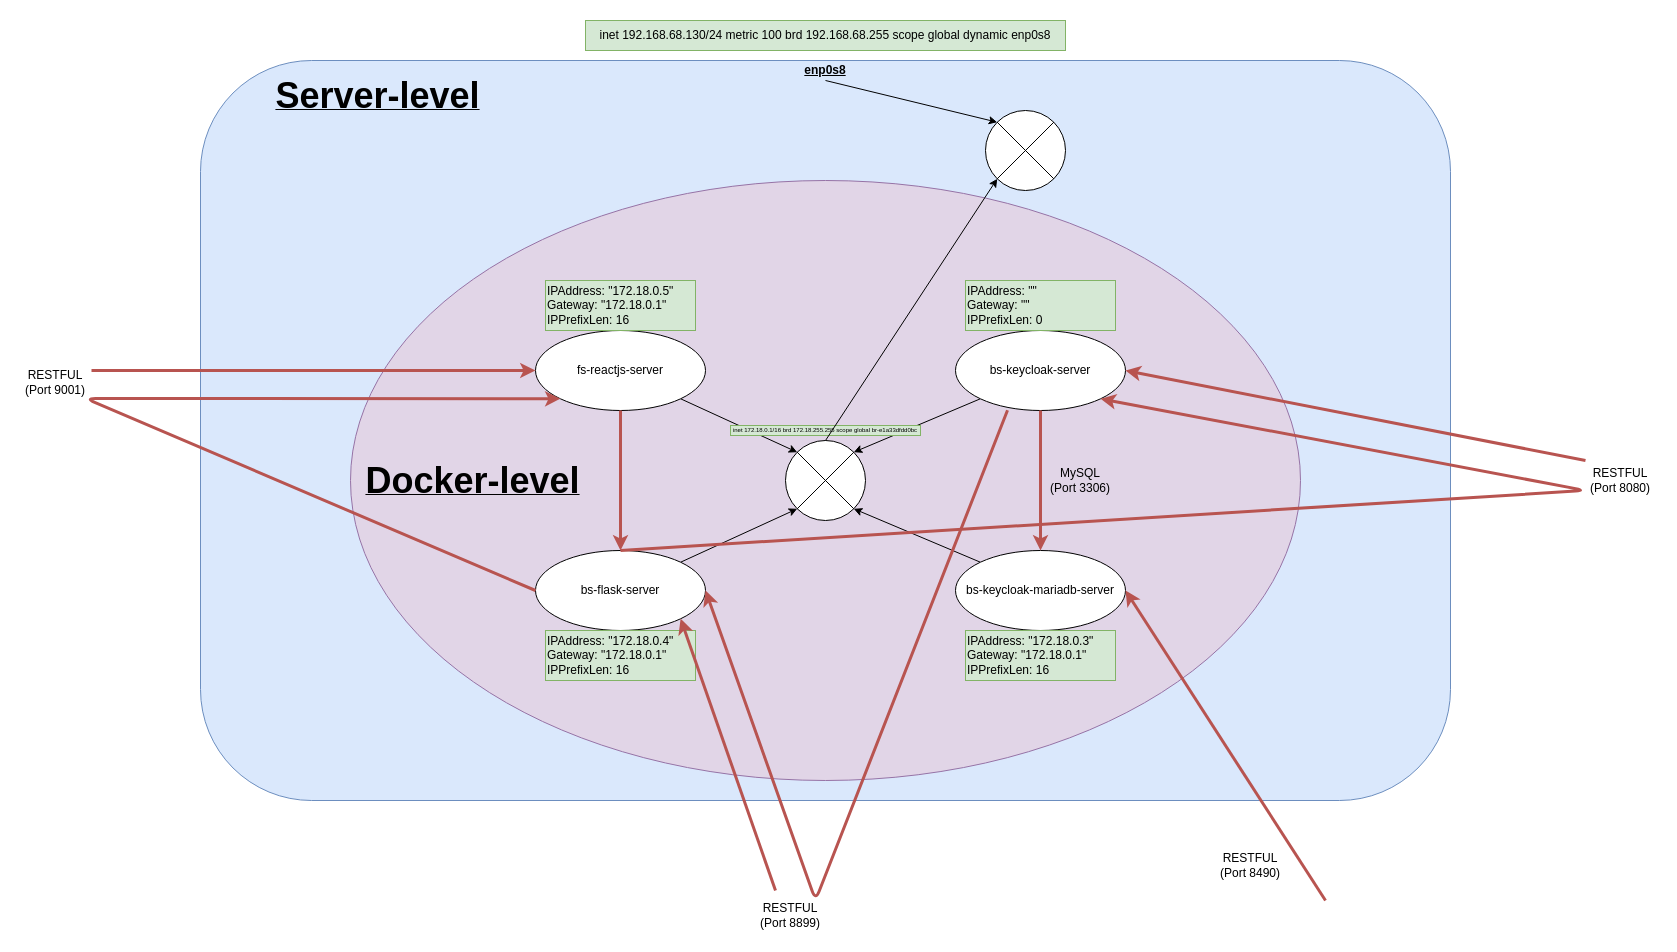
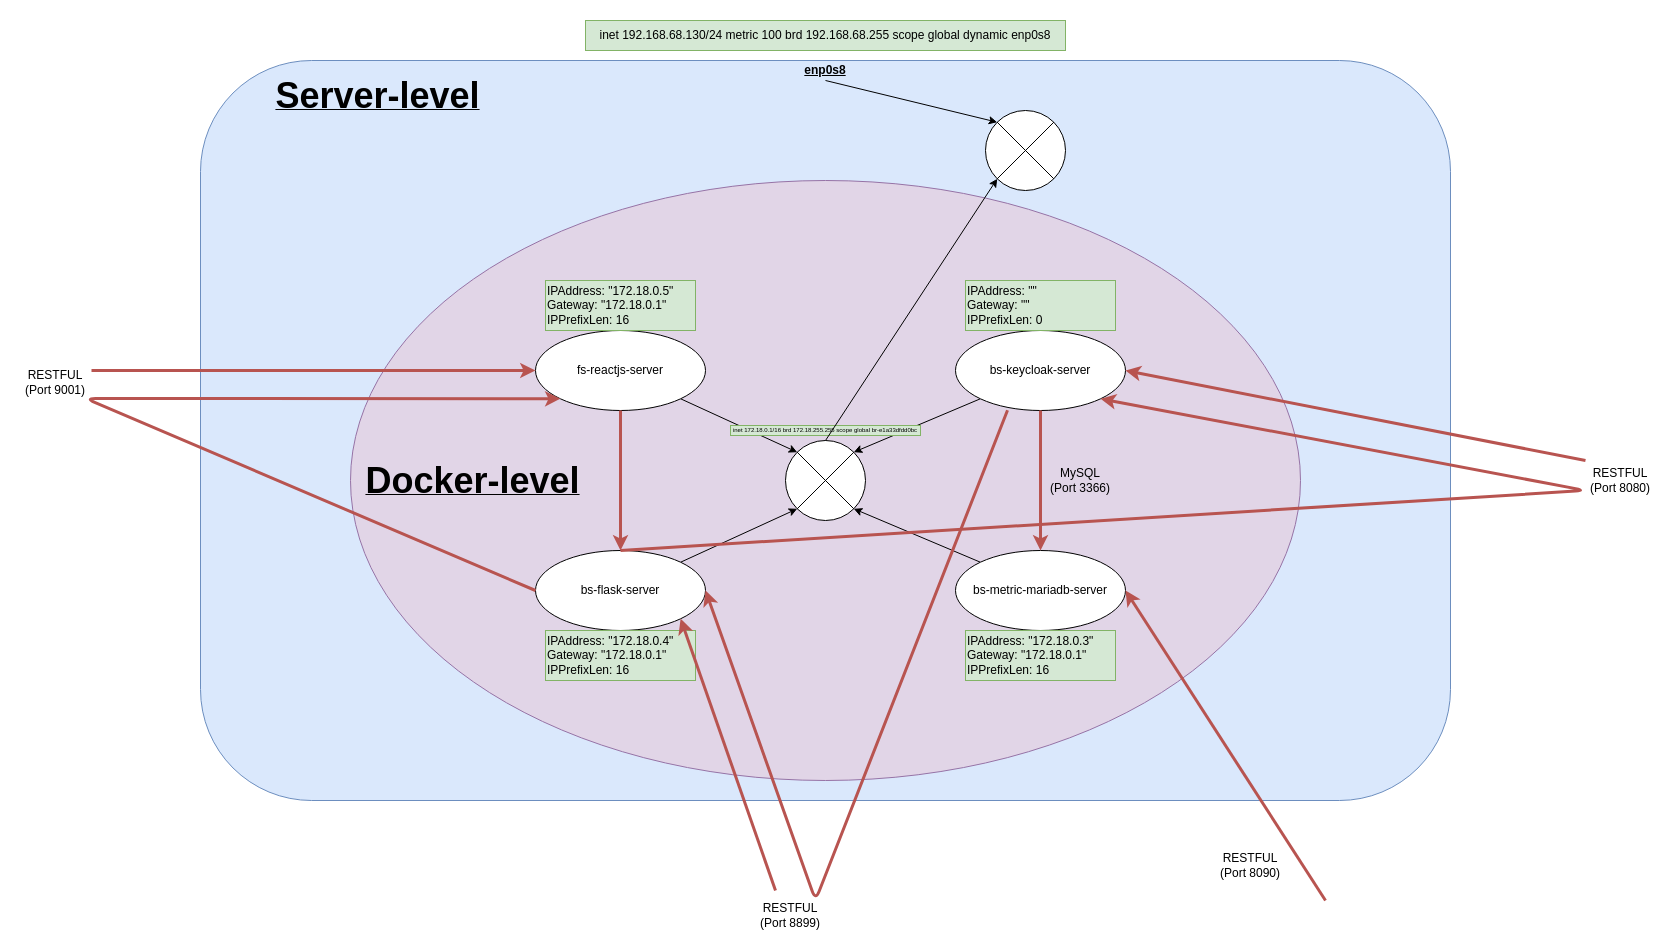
  <mxCell id="0" />
  <mxCell id="1" parent="0" />
  <mxCell id="2" value="" style="rounded=1;whiteSpace=wrap;html=1;fillColor=#dae8fc;strokeColor=#6c8ebf;" vertex="1" parent="1"><mxGeometry x="200" y="60" width="1250" height="740" as="geometry" /></mxCell>
  <mxCell id="3" value="" style="ellipse;whiteSpace=wrap;html=1;fillColor=#e1d5e7;strokeColor=#9673a6;" vertex="1" parent="1"><mxGeometry x="350" y="180" width="950" height="600" as="geometry" /></mxCell>
  <mxCell id="4" style="edgeStyle=none;html=1;exitX=1;exitY=1;exitDx=0;exitDy=0;entryX=0;entryY=0;entryDx=0;entryDy=0;" parent="1" source="5" target="10" edge="1"><mxGeometry relative="1" as="geometry" /></mxCell>
  <mxCell id="5" value="" style="ellipse;whiteSpace=wrap;html=1;" parent="1" vertex="1"><mxGeometry x="535" y="330" width="170" height="80" as="geometry" /></mxCell>
  <mxCell id="6" style="edgeStyle=none;html=1;exitX=1;exitY=0;exitDx=0;exitDy=0;entryX=0;entryY=1;entryDx=0;entryDy=0;" parent="1" source="7" target="10" edge="1"><mxGeometry relative="1" as="geometry" /></mxCell>
  <mxCell id="7" value="" style="ellipse;whiteSpace=wrap;html=1;" parent="1" vertex="1"><mxGeometry x="535" y="550" width="170" height="80" as="geometry" /></mxCell>
  <mxCell id="8" style="edgeStyle=none;html=1;exitX=0;exitY=1;exitDx=0;exitDy=0;entryX=1;entryY=0;entryDx=0;entryDy=0;" parent="1" source="9" target="10" edge="1"><mxGeometry relative="1" as="geometry" /></mxCell>
  <mxCell id="9" value="" style="ellipse;whiteSpace=wrap;html=1;" parent="1" vertex="1"><mxGeometry x="955" y="330" width="170" height="80" as="geometry" /></mxCell>
  <mxCell id="10" value="" style="shape=sumEllipse;perimeter=ellipsePerimeter;whiteSpace=wrap;html=1;backgroundOutline=1;" parent="1" vertex="1"><mxGeometry x="785" y="440" width="80" height="80" as="geometry" /></mxCell>
  <mxCell id="11" style="edgeStyle=none;html=1;exitX=0;exitY=0;exitDx=0;exitDy=0;entryX=1;entryY=1;entryDx=0;entryDy=0;" parent="1" source="12" target="10" edge="1"><mxGeometry relative="1" as="geometry" /></mxCell>
  <mxCell id="12" value="" style="ellipse;whiteSpace=wrap;html=1;" parent="1" vertex="1"><mxGeometry x="955" y="550" width="170" height="80" as="geometry" /></mxCell>
  <mxCell id="13" value="fs-reactjs-server" style="text;whiteSpace=wrap;align=center;verticalAlign=middle;" parent="1" vertex="1"><mxGeometry x="560" y="360" width="120" height="20" as="geometry" /></mxCell>
  <mxCell id="14" value="bs-keycloak-server" style="text;whiteSpace=wrap;align=center;verticalAlign=middle;" parent="1" vertex="1"><mxGeometry x="980" y="360" width="120" height="20" as="geometry" /></mxCell>
- <mxCell id="15" value="bs-keycloak-mariadb-server" style="text;whiteSpace=wrap;align=center;verticalAlign=middle;" parent="1" vertex="1"><mxGeometry x="955" y="580" width="170" height="20" as="geometry" /></mxCell>
+ <mxCell id="15" value="bs-metric-mariadb-server" style="text;whiteSpace=wrap;align=center;verticalAlign=middle;" parent="1" vertex="1"><mxGeometry x="955" y="580" width="170" height="20" as="geometry" /></mxCell>
  <mxCell id="16" value="bs-flask-server" style="text;whiteSpace=wrap;align=center;verticalAlign=middle;" parent="1" vertex="1"><mxGeometry x="560" y="580" width="120" height="20" as="geometry" /></mxCell>
  <mxCell id="17" value="&lt;div&gt;&lt;font color=&quot;#000000&quot;&gt;IPAddress: &quot;172.18.0.5&quot;&lt;/font&gt;&lt;/div&gt;&lt;div&gt;&lt;font color=&quot;#000000&quot;&gt;Gateway: &quot;172.18.0.1&quot;&lt;/font&gt;&lt;/div&gt;&lt;div&gt;&lt;font color=&quot;#000000&quot;&gt;IPPrefixLen: 16&lt;/font&gt;&lt;/div&gt;" style="text;html=1;align=left;verticalAlign=middle;whiteSpace=wrap;rounded=0;strokeColor=#82b366;fillColor=#d5e8d4;" vertex="1" parent="1"><mxGeometry x="545" y="280" width="150" height="50" as="geometry" /></mxCell>
  <mxCell id="18" value="&lt;div&gt;&lt;font color=&quot;#000000&quot;&gt;IPAddress: &quot;&quot;&lt;/font&gt;&lt;/div&gt;&lt;div&gt;&lt;font color=&quot;#000000&quot;&gt;Gateway: &quot;&quot;&lt;/font&gt;&lt;/div&gt;&lt;div&gt;&lt;font color=&quot;#000000&quot;&gt;IPPrefixLen: 0&lt;/font&gt;&lt;/div&gt;" style="text;html=1;align=left;verticalAlign=middle;whiteSpace=wrap;rounded=0;strokeColor=#82b366;fillColor=#d5e8d4;" vertex="1" parent="1"><mxGeometry x="965" y="280" width="150" height="50" as="geometry" /></mxCell>
  <mxCell id="19" value="&lt;div&gt;&lt;font color=&quot;#000000&quot;&gt;IPAddress: &quot;172.18.0.3&quot;&lt;/font&gt;&lt;/div&gt;&lt;div&gt;&lt;font color=&quot;#000000&quot;&gt;Gateway: &quot;172.18.0.1&quot;&lt;/font&gt;&lt;/div&gt;&lt;div&gt;&lt;font color=&quot;#000000&quot;&gt;IPPrefixLen: 16&lt;/font&gt;&lt;/div&gt;" style="text;html=1;align=left;verticalAlign=middle;whiteSpace=wrap;rounded=0;strokeColor=#82b366;fillColor=#d5e8d4;" vertex="1" parent="1"><mxGeometry x="965" y="630" width="150" height="50" as="geometry" /></mxCell>
  <mxCell id="20" value="&lt;div&gt;&lt;font color=&quot;#000000&quot;&gt;IPAddress: &quot;172.18.0.4&quot;&lt;/font&gt;&lt;/div&gt;&lt;div&gt;&lt;font color=&quot;#000000&quot;&gt;Gateway: &quot;172.18.0.1&quot;&lt;/font&gt;&lt;/div&gt;&lt;div&gt;&lt;font color=&quot;#000000&quot;&gt;IPPrefixLen: 16&lt;/font&gt;&lt;/div&gt;" style="text;html=1;align=left;verticalAlign=middle;whiteSpace=wrap;rounded=0;strokeColor=#82b366;fillColor=#d5e8d4;" vertex="1" parent="1"><mxGeometry x="545" y="630" width="150" height="50" as="geometry" /></mxCell>
  <mxCell id="21" value="" style="endArrow=classic;html=1;strokeWidth=3;fillColor=#f8cecc;strokeColor=#b85450;entryX=1;entryY=1;entryDx=0;entryDy=0;exitX=0.5;exitY=0;exitDx=0;exitDy=0;" edge="1" parent="1" source="7" target="9"><mxGeometry width="50" height="50" relative="1" as="geometry"><mxPoint x="705" y="660" as="sourcePoint" /><mxPoint x="1025" y="420" as="targetPoint" /><Array as="points"><mxPoint x="1585" y="490" /></Array></mxGeometry></mxCell>
  <mxCell id="22" value="" style="endArrow=classic;html=1;strokeWidth=3;fillColor=#f8cecc;strokeColor=#b85450;entryX=0.5;entryY=0;entryDx=0;entryDy=0;exitX=0.5;exitY=1;exitDx=0;exitDy=0;" edge="1" parent="1" source="9" target="12"><mxGeometry width="50" height="50" relative="1" as="geometry"><mxPoint x="715" y="670" as="sourcePoint" /><mxPoint x="1035" y="430" as="targetPoint" /></mxGeometry></mxCell>
  <mxCell id="23" value="" style="endArrow=none;html=1;strokeWidth=3;fillColor=#f8cecc;strokeColor=#b85450;entryX=0.306;entryY=0.997;entryDx=0;entryDy=0;exitX=1;exitY=0.5;exitDx=0;exitDy=0;entryPerimeter=0;endFill=0;startArrow=classic;startFill=1;" edge="1" parent="1" source="7" target="9"><mxGeometry width="50" height="50" relative="1" as="geometry"><mxPoint x="630" y="560" as="sourcePoint" /><mxPoint x="965" y="380" as="targetPoint" /><Array as="points"><mxPoint x="815" y="900" /></Array></mxGeometry></mxCell>
- <mxCell id="24" value="&lt;div&gt;MySQL&lt;/div&gt;(&lt;span style=&quot;color: rgb(0, 0, 0);&quot;&gt;Port 3306)&lt;/span&gt;" style="text;html=1;align=center;verticalAlign=middle;whiteSpace=wrap;rounded=0;" vertex="1" parent="1"><mxGeometry x="1045" y="465" width="70" height="30" as="geometry" /></mxCell>
+ <mxCell id="24" value="&lt;div&gt;MySQL&lt;/div&gt;(&lt;span style=&quot;color: rgb(0, 0, 0);&quot;&gt;Port 3366)&lt;/span&gt;" style="text;html=1;align=center;verticalAlign=middle;whiteSpace=wrap;rounded=0;" vertex="1" parent="1"><mxGeometry x="1045" y="465" width="70" height="30" as="geometry" /></mxCell>
  <mxCell id="25" value="inet 172.18.0.1/16 brd 172.18.255.255 scope global br-e1a33dfdd0bc" style="text;html=1;align=center;verticalAlign=middle;whiteSpace=wrap;rounded=0;strokeColor=#82b366;fillColor=#d5e8d4;fontSize=6;" vertex="1" parent="1"><mxGeometry x="730" y="425" width="190" height="10" as="geometry" /></mxCell>
  <mxCell id="26" value="&lt;div&gt;&lt;font color=&quot;#000000&quot;&gt;inet 192.168.68.130/24 metric 100 brd 192.168.68.255 scope global dynamic enp0s8&lt;/font&gt;&lt;/div&gt;" style="text;html=1;align=center;verticalAlign=middle;whiteSpace=wrap;rounded=0;strokeColor=#82b366;fillColor=#d5e8d4;" vertex="1" parent="1"><mxGeometry x="585" y="20" width="480" height="30" as="geometry" /></mxCell>
  <mxCell id="27" value="enp0s8" style="text;whiteSpace=wrap;align=center;verticalAlign=middle;fontStyle=5" vertex="1" parent="1"><mxGeometry x="765" y="60" width="120" height="20" as="geometry" /></mxCell>
  <mxCell id="28" value="&lt;font style=&quot;font-size: 36px;&quot;&gt;Server-level&lt;/font&gt;" style="text;html=1;align=center;verticalAlign=middle;whiteSpace=wrap;rounded=0;fontStyle=5" vertex="1" parent="1"><mxGeometry x="255" y="80" width="245" height="30" as="geometry" /></mxCell>
  <mxCell id="29" value="&lt;font style=&quot;font-size: 36px;&quot;&gt;Docker-level&lt;/font&gt;" style="text;html=1;align=center;verticalAlign=middle;whiteSpace=wrap;rounded=0;fontStyle=5" vertex="1" parent="1"><mxGeometry x="350" y="465" width="245" height="30" as="geometry" /></mxCell>
  <mxCell id="30" value="" style="endArrow=classic;html=1;strokeWidth=3;fillColor=#f8cecc;strokeColor=#b85450;entryX=1;entryY=0.5;entryDx=0;entryDy=0;" edge="1" parent="1" target="12"><mxGeometry width="50" height="50" relative="1" as="geometry"><mxPoint x="1325" y="900" as="sourcePoint" /><mxPoint x="1195" y="860" as="targetPoint" /></mxGeometry></mxCell>
- <mxCell id="31" value="&lt;div&gt;RESTFUL&lt;/div&gt;(&lt;span style=&quot;color: rgb(0, 0, 0);&quot;&gt;Port 8490)&lt;/span&gt;" style="text;html=1;align=center;verticalAlign=middle;whiteSpace=wrap;rounded=0;" vertex="1" parent="1"><mxGeometry x="1215" y="850" width="70" height="30" as="geometry" /></mxCell>
+ <mxCell id="31" value="&lt;div&gt;RESTFUL&lt;/div&gt;(&lt;span style=&quot;color: rgb(0, 0, 0);&quot;&gt;Port 8090)&lt;/span&gt;" style="text;html=1;align=center;verticalAlign=middle;whiteSpace=wrap;rounded=0;" vertex="1" parent="1"><mxGeometry x="1215" y="850" width="70" height="30" as="geometry" /></mxCell>
  <mxCell id="32" value="" style="endArrow=classic;html=1;strokeWidth=3;fillColor=#f8cecc;strokeColor=#b85450;entryX=1;entryY=1;entryDx=0;entryDy=0;" edge="1" parent="1" target="7"><mxGeometry width="50" height="50" relative="1" as="geometry"><mxPoint x="775" y="890" as="sourcePoint" /><mxPoint x="945" y="650" as="targetPoint" /></mxGeometry></mxCell>
  <mxCell id="33" value="&lt;div&gt;RESTFUL&lt;/div&gt;(&lt;span style=&quot;color: rgb(0, 0, 0);&quot;&gt;Port 8899)&lt;/span&gt;" style="text;html=1;align=center;verticalAlign=middle;whiteSpace=wrap;rounded=0;" vertex="1" parent="1"><mxGeometry x="755" y="900" width="70" height="30" as="geometry" /></mxCell>
  <mxCell id="34" value="" style="endArrow=classic;html=1;strokeWidth=3;fillColor=#f8cecc;strokeColor=#b85450;entryX=1;entryY=0.5;entryDx=0;entryDy=0;" edge="1" parent="1"><mxGeometry width="50" height="50" relative="1" as="geometry"><mxPoint x="1585" y="460" as="sourcePoint" /><mxPoint x="1125" y="370" as="targetPoint" /></mxGeometry></mxCell>
  <mxCell id="35" value="&lt;div&gt;RESTFUL&lt;/div&gt;(&lt;span style=&quot;color: rgb(0, 0, 0);&quot;&gt;Port 8080)&lt;/span&gt;" style="text;html=1;align=center;verticalAlign=middle;whiteSpace=wrap;rounded=0;" vertex="1" parent="1"><mxGeometry x="1585" y="465" width="70" height="30" as="geometry" /></mxCell>
  <mxCell id="36" value="" style="endArrow=classic;html=1;strokeWidth=3;fillColor=#f8cecc;strokeColor=#b85450;entryX=0;entryY=0.5;entryDx=0;entryDy=0;" edge="1" parent="1" target="5"><mxGeometry width="50" height="50" relative="1" as="geometry"><mxPoint x="91" y="370" as="sourcePoint" /><mxPoint x="690" y="628" as="targetPoint" /></mxGeometry></mxCell>
  <mxCell id="37" value="&lt;div&gt;RESTFUL&lt;/div&gt;(&lt;span style=&quot;color: rgb(0, 0, 0);&quot;&gt;Port 9001)&lt;/span&gt;" style="text;html=1;align=center;verticalAlign=middle;whiteSpace=wrap;rounded=0;" vertex="1" parent="1"><mxGeometry x="20" y="367" width="70" height="30" as="geometry" /></mxCell>
  <mxCell id="38" value="" style="endArrow=classic;html=1;strokeWidth=3;fillColor=#f8cecc;strokeColor=#b85450;entryX=0;entryY=1;entryDx=0;entryDy=0;exitX=0;exitY=0.5;exitDx=0;exitDy=0;" edge="1" parent="1" source="7" target="5"><mxGeometry width="50" height="50" relative="1" as="geometry"><mxPoint x="785" y="900" as="sourcePoint" /><mxPoint x="690" y="628" as="targetPoint" /><Array as="points"><mxPoint x="85" y="398" /></Array></mxGeometry></mxCell>
  <mxCell id="39" value="" style="endArrow=classic;html=1;strokeWidth=3;fillColor=#f8cecc;strokeColor=#b85450;entryX=0.5;entryY=0;entryDx=0;entryDy=0;exitX=0.5;exitY=1;exitDx=0;exitDy=0;" edge="1" parent="1" source="5" target="7"><mxGeometry width="50" height="50" relative="1" as="geometry"><mxPoint x="785" y="900" as="sourcePoint" /><mxPoint x="690" y="628" as="targetPoint" /></mxGeometry></mxCell>
  <mxCell id="40" value="" style="shape=sumEllipse;perimeter=ellipsePerimeter;whiteSpace=wrap;html=1;backgroundOutline=1;" vertex="1" parent="1"><mxGeometry x="985" y="110" width="80" height="80" as="geometry" /></mxCell>
  <mxCell id="41" style="edgeStyle=none;html=1;exitX=0.5;exitY=0;exitDx=0;exitDy=0;entryX=0;entryY=1;entryDx=0;entryDy=0;" edge="1" parent="1" source="10" target="40"><mxGeometry relative="1" as="geometry"><mxPoint x="690" y="408" as="sourcePoint" /><mxPoint x="807" y="462" as="targetPoint" /></mxGeometry></mxCell>
  <mxCell id="42" style="edgeStyle=none;html=1;exitX=0.5;exitY=1;exitDx=0;exitDy=0;entryX=0;entryY=0;entryDx=0;entryDy=0;" edge="1" parent="1" source="27" target="40"><mxGeometry relative="1" as="geometry"><mxPoint x="835" y="450" as="sourcePoint" /><mxPoint x="1007" y="188" as="targetPoint" /></mxGeometry></mxCell>
